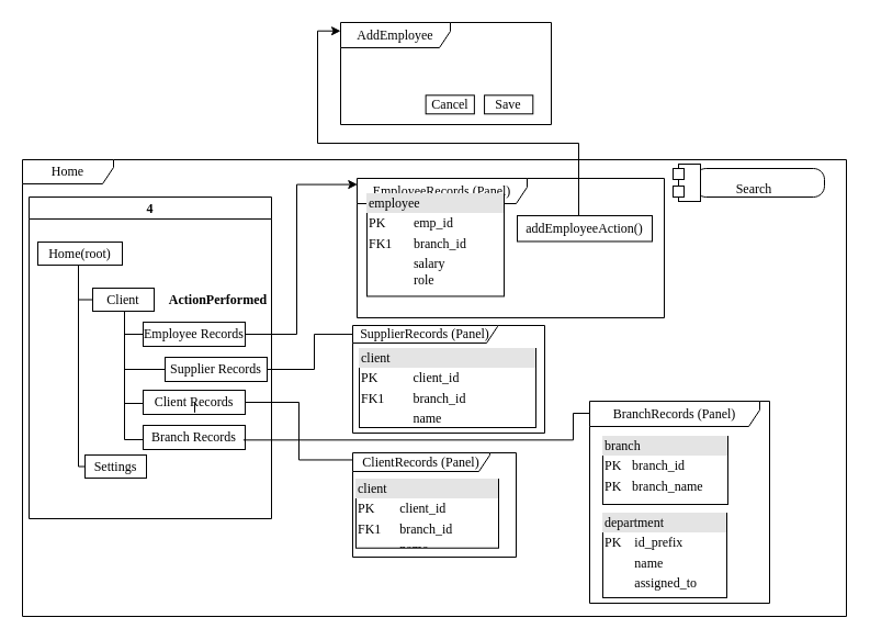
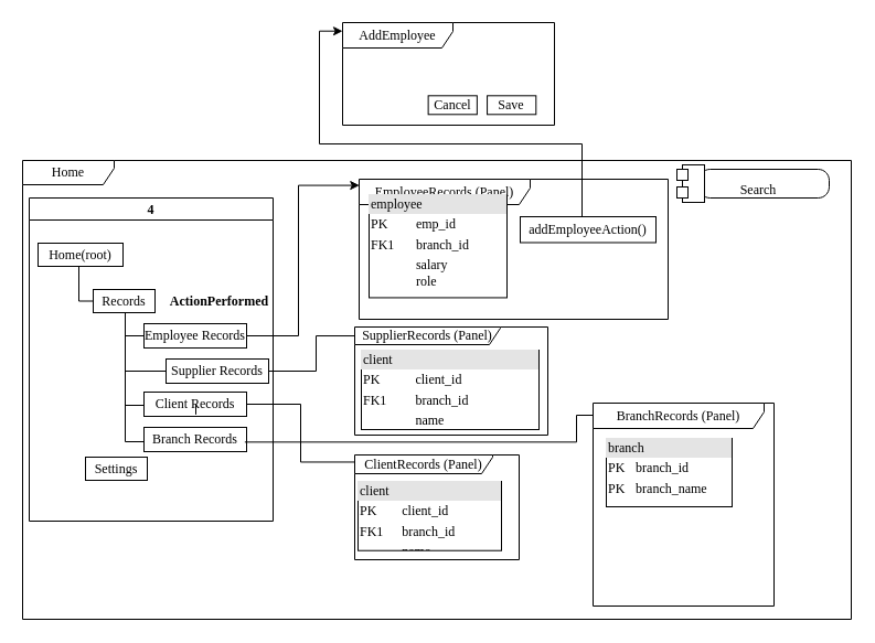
  <mxCell id="0" />
  <mxCell id="1" parent="0" />
  <mxCell id="2" value="Home" style="shape=umlFrame;whiteSpace=wrap;html=1;pointerEvents=0;width=83;height=22;fontFamily=Times New Roman;movable=1;resizable=1;rotatable=1;deletable=1;editable=1;locked=0;connectable=1;" vertex="1" parent="1"><mxGeometry x="20" y="145" width="751" height="416" as="geometry" /></mxCell>
  <mxCell id="3" value="" style="group;fontFamily=Times New Roman;movable=1;resizable=1;rotatable=1;deletable=1;editable=1;locked=0;connectable=1;" vertex="1" connectable="0" parent="1"><mxGeometry x="310" y="20" width="192" height="93" as="geometry" /></mxCell>
  <mxCell id="4" value="AddEmployee" style="shape=umlFrame;whiteSpace=wrap;html=1;pointerEvents=0;width=100;height=23;fontFamily=Times New Roman;movable=1;resizable=1;rotatable=1;deletable=1;editable=1;locked=0;connectable=1;" vertex="1" parent="3"><mxGeometry width="192" height="93" as="geometry" /></mxCell>
  <mxCell id="5" value="Save" style="html=1;whiteSpace=wrap;fontFamily=Times New Roman;movable=1;resizable=1;rotatable=1;deletable=1;editable=1;locked=0;connectable=1;" vertex="1" parent="3"><mxGeometry x="131.061" y="66.313" width="44.243" height="16.983" as="geometry" /></mxCell>
  <mxCell id="6" value="Cancel" style="html=1;whiteSpace=wrap;fontFamily=Times New Roman;movable=1;resizable=1;rotatable=1;deletable=1;editable=1;locked=0;connectable=1;" vertex="1" parent="3"><mxGeometry x="77.635" y="66.313" width="44.243" height="16.983" as="geometry" /></mxCell>
  <mxCell id="7" value="4" style="swimlane;startSize=20;horizontal=1;containerType=tree;fontFamily=Times New Roman;movable=1;resizable=1;rotatable=1;deletable=1;editable=1;locked=0;connectable=1;" vertex="1" parent="1"><mxGeometry x="26" y="179" width="221" height="293" as="geometry" /></mxCell>
  <mxCell id="8" value="" style="edgeStyle=elbowEdgeStyle;elbow=vertical;sourcePerimeterSpacing=0;targetPerimeterSpacing=0;startArrow=none;endArrow=none;rounded=0;curved=0;fontFamily=Times New Roman;entryX=0;entryY=0.5;entryDx=0;entryDy=0;movable=1;resizable=1;rotatable=1;deletable=1;editable=1;locked=0;connectable=1;" edge="1" parent="7" source="9" target="10"><mxGeometry relative="1" as="geometry"><Array as="points"><mxPoint x="87" y="125" /></Array></mxGeometry></mxCell>
- <mxCell id="9" value="Client" style="whiteSpace=wrap;html=1;treeFolding=1;treeMoving=1;newEdgeStyle={&quot;edgeStyle&quot;:&quot;elbowEdgeStyle&quot;,&quot;startArrow&quot;:&quot;none&quot;,&quot;endArrow&quot;:&quot;none&quot;};fontFamily=Times New Roman;movable=1;resizable=1;rotatable=1;deletable=1;editable=1;locked=0;connectable=1;" vertex="1" parent="7"><mxGeometry x="58" y="83" width="56" height="21" as="geometry" /></mxCell>
+ <mxCell id="9" value="Records" style="whiteSpace=wrap;html=1;treeFolding=1;treeMoving=1;newEdgeStyle={&quot;edgeStyle&quot;:&quot;elbowEdgeStyle&quot;,&quot;startArrow&quot;:&quot;none&quot;,&quot;endArrow&quot;:&quot;none&quot;};fontFamily=Times New Roman;movable=1;resizable=1;rotatable=1;deletable=1;editable=1;locked=0;connectable=1;" vertex="1" parent="7"><mxGeometry x="58" y="83" width="56" height="21" as="geometry" /></mxCell>
  <mxCell id="10" value="Employee Records" style="whiteSpace=wrap;html=1;treeFolding=1;treeMoving=1;newEdgeStyle={&quot;edgeStyle&quot;:&quot;elbowEdgeStyle&quot;,&quot;startArrow&quot;:&quot;none&quot;,&quot;endArrow&quot;:&quot;none&quot;};fontFamily=Times New Roman;movable=1;resizable=1;rotatable=1;deletable=1;editable=1;locked=0;connectable=1;" vertex="1" parent="7"><mxGeometry x="104" y="114" width="93" height="22" as="geometry" /></mxCell>
  <mxCell id="11" value="Supplier Records" style="whiteSpace=wrap;html=1;treeFolding=1;treeMoving=1;newEdgeStyle={&quot;edgeStyle&quot;:&quot;elbowEdgeStyle&quot;,&quot;startArrow&quot;:&quot;none&quot;,&quot;endArrow&quot;:&quot;none&quot;};fontFamily=Times New Roman;movable=1;resizable=1;rotatable=1;deletable=1;editable=1;locked=0;connectable=1;" vertex="1" parent="7"><mxGeometry x="124" y="146" width="93" height="22" as="geometry" /></mxCell>
  <mxCell id="12" value="" style="edgeStyle=elbowEdgeStyle;elbow=vertical;sourcePerimeterSpacing=0;targetPerimeterSpacing=0;startArrow=none;endArrow=none;rounded=0;curved=0;fontFamily=Times New Roman;entryX=0;entryY=0.5;entryDx=0;entryDy=0;movable=1;resizable=1;rotatable=1;deletable=1;editable=1;locked=0;connectable=1;" edge="1" parent="7" source="9" target="11"><mxGeometry relative="1" as="geometry"><mxPoint x="87" y="91" as="sourcePoint" /><mxPoint x="114" y="130" as="targetPoint" /><Array as="points"><mxPoint x="87" y="157" /></Array></mxGeometry></mxCell>
  <mxCell id="13" value="Client Records" style="whiteSpace=wrap;html=1;treeFolding=1;treeMoving=1;newEdgeStyle={&quot;edgeStyle&quot;:&quot;elbowEdgeStyle&quot;,&quot;startArrow&quot;:&quot;none&quot;,&quot;endArrow&quot;:&quot;none&quot;};fontFamily=Times New Roman;movable=1;resizable=1;rotatable=1;deletable=1;editable=1;locked=0;connectable=1;" vertex="1" parent="7"><mxGeometry x="104" y="176" width="93" height="22" as="geometry" /></mxCell>
  <mxCell id="14" value="" style="edgeStyle=elbowEdgeStyle;elbow=vertical;sourcePerimeterSpacing=0;targetPerimeterSpacing=0;startArrow=none;endArrow=none;rounded=0;curved=0;fontFamily=Times New Roman;entryX=0;entryY=0.5;entryDx=0;entryDy=0;movable=1;resizable=1;rotatable=1;deletable=1;editable=1;locked=0;connectable=1;" edge="1" parent="7" source="9" target="13"><mxGeometry relative="1" as="geometry"><mxPoint x="87" y="91" as="sourcePoint" /><mxPoint x="114" y="175" as="targetPoint" /><Array as="points"><mxPoint x="87" y="188" /></Array></mxGeometry></mxCell>
  <mxCell id="15" value="Branch Records" style="whiteSpace=wrap;html=1;treeFolding=1;treeMoving=1;newEdgeStyle={&quot;edgeStyle&quot;:&quot;elbowEdgeStyle&quot;,&quot;startArrow&quot;:&quot;none&quot;,&quot;endArrow&quot;:&quot;none&quot;};fontFamily=Times New Roman;movable=1;resizable=1;rotatable=1;deletable=1;editable=1;locked=0;connectable=1;" vertex="1" parent="7"><mxGeometry x="104" y="208" width="93" height="22" as="geometry" /></mxCell>
  <mxCell id="16" value="" style="edgeStyle=elbowEdgeStyle;elbow=vertical;sourcePerimeterSpacing=0;targetPerimeterSpacing=0;startArrow=none;endArrow=none;rounded=0;curved=0;fontFamily=Times New Roman;entryX=0;entryY=0.5;entryDx=0;entryDy=0;movable=1;resizable=1;rotatable=1;deletable=1;editable=1;locked=0;connectable=1;" edge="1" parent="7" source="9" target="15"><mxGeometry relative="1" as="geometry"><mxPoint x="87" y="91" as="sourcePoint" /><mxPoint x="114" y="216" as="targetPoint" /><Array as="points"><mxPoint x="87" y="221" /></Array></mxGeometry></mxCell>
  <mxCell id="17" style="edgeStyle=elbowEdgeStyle;rounded=0;orthogonalLoop=1;jettySize=auto;html=1;startArrow=none;endArrow=none;entryX=0;entryY=0.5;entryDx=0;entryDy=0;exitX=0.5;exitY=1;exitDx=0;exitDy=0;movable=1;resizable=1;rotatable=1;deletable=1;editable=1;locked=0;connectable=1;" edge="1" parent="7" source="18" target="9"><mxGeometry relative="1" as="geometry"><Array as="points"><mxPoint x="45" y="73" /></Array></mxGeometry></mxCell>
  <mxCell id="18" value="Home(root)" style="whiteSpace=wrap;html=1;treeFolding=1;treeMoving=1;newEdgeStyle={&quot;edgeStyle&quot;:&quot;elbowEdgeStyle&quot;,&quot;startArrow&quot;:&quot;none&quot;,&quot;endArrow&quot;:&quot;none&quot;};fontFamily=Times New Roman;movable=1;resizable=1;rotatable=1;deletable=1;editable=1;locked=0;connectable=1;" vertex="1" parent="7"><mxGeometry x="8" y="41" width="77" height="21" as="geometry" /></mxCell>
  <mxCell id="19" value="Settings" style="whiteSpace=wrap;html=1;treeFolding=1;treeMoving=1;newEdgeStyle={&quot;edgeStyle&quot;:&quot;elbowEdgeStyle&quot;,&quot;startArrow&quot;:&quot;none&quot;,&quot;endArrow&quot;:&quot;none&quot;};fontFamily=Times New Roman;movable=1;resizable=1;rotatable=1;deletable=1;editable=1;locked=0;connectable=1;" vertex="1" parent="7"><mxGeometry x="51" y="235" width="56" height="21" as="geometry" /></mxCell>
- <mxCell id="20" style="edgeStyle=elbowEdgeStyle;rounded=0;orthogonalLoop=1;jettySize=auto;html=1;startArrow=none;endArrow=none;entryX=0;entryY=0.5;entryDx=0;entryDy=0;exitX=0.5;exitY=1;exitDx=0;exitDy=0;movable=1;resizable=1;rotatable=1;deletable=1;editable=1;locked=0;connectable=1;" edge="1" parent="7" source="18" target="19"><mxGeometry relative="1" as="geometry"><mxPoint x="47" y="56" as="sourcePoint" /><mxPoint x="58" y="94" as="targetPoint" /><Array as="points"><mxPoint x="45" y="73" /></Array></mxGeometry></mxCell>
  <mxCell id="21" value="&lt;b&gt;&lt;font face=&quot;Times New Roman&quot;&gt;ActionPerformed&lt;/font&gt;&lt;/b&gt;" style="text;html=1;align=center;verticalAlign=middle;resizable=0;points=[];autosize=1;strokeColor=none;fillColor=none;" vertex="1" parent="7"><mxGeometry x="118" y="80.5" width="107" height="26" as="geometry" /></mxCell>
  <mxCell id="22" value="&lt;font face=&quot;Times New Roman&quot;&gt;Search&lt;/font&gt;" style="shape=mxgraph.uml25.actionParams;html=1;align=center;verticalAlign=top;absoluteArcSize=1;arcSize=10;dashed=0;spacingLeft=10;spacingTop=5;whiteSpace=wrap;" vertex="1" parent="1"><mxGeometry x="613" y="153" width="138" height="26" as="geometry" /></mxCell>
  <mxCell id="23" style="edgeStyle=orthogonalEdgeStyle;rounded=0;orthogonalLoop=1;jettySize=auto;html=1;entryX=0;entryY=0.083;entryDx=0;entryDy=0;entryPerimeter=0;exitX=0.5;exitY=0;exitDx=0;exitDy=0;" edge="1" parent="1" source="33" target="3"><mxGeometry relative="1" as="geometry"><Array as="points"><mxPoint x="533" y="202" /><mxPoint x="527" y="202" /><mxPoint x="527" y="130" /><mxPoint x="289" y="130" /><mxPoint x="289" y="28" /></Array></mxGeometry></mxCell>
  <mxCell id="24" style="edgeStyle=elbowEdgeStyle;rounded=0;orthogonalLoop=1;jettySize=auto;html=1;startArrow=none;endArrow=classic;endFill=1;entryX=0.001;entryY=0.044;entryDx=0;entryDy=0;entryPerimeter=0;" edge="1" parent="1" source="10" target="32"><mxGeometry relative="1" as="geometry"><mxPoint x="285" y="182" as="targetPoint" /><Array as="points"><mxPoint x="270" y="237" /></Array></mxGeometry></mxCell>
  <mxCell id="25" style="edgeStyle=elbowEdgeStyle;rounded=0;orthogonalLoop=1;jettySize=auto;html=1;startArrow=none;endArrow=none;entryX=0.01;entryY=0.082;entryDx=0;entryDy=0;entryPerimeter=0;" edge="1" parent="1" source="11" target="28"><mxGeometry relative="1" as="geometry"><Array as="points"><mxPoint x="286" y="322" /></Array></mxGeometry></mxCell>
  <mxCell id="26" style="edgeStyle=elbowEdgeStyle;rounded=0;orthogonalLoop=1;jettySize=auto;html=1;startArrow=none;endArrow=none;" edge="1" parent="1" source="13" target="2"><mxGeometry relative="1" as="geometry" /></mxCell>
  <mxCell id="27" value="" style="group" vertex="1" connectable="0" parent="1"><mxGeometry x="321" y="296" width="175" height="98" as="geometry" /></mxCell>
  <mxCell id="28" value="SupplierRecords (Panel)" style="shape=umlFrame;whiteSpace=wrap;html=1;pointerEvents=0;width=132;height=16;fontFamily=Times New Roman;movable=1;resizable=1;rotatable=1;deletable=1;editable=1;locked=0;connectable=1;" vertex="1" parent="27"><mxGeometry width="175" height="98" as="geometry" /></mxCell>
  <mxCell id="29" value="&lt;div style=&quot;box-sizing:border-box;width:100%;background:#e4e4e4;padding:2px;&quot;&gt;client&lt;/div&gt;&lt;table cellspacing=&quot;0&quot; cellpadding=&quot;2&quot; style=&quot;width:100%;font-size:1em;&quot;&gt;&lt;tbody&gt;&lt;tr&gt;&lt;td&gt;PK&lt;/td&gt;&lt;td&gt;client_id&lt;/td&gt;&lt;/tr&gt;&lt;tr&gt;&lt;td&gt;FK1&lt;/td&gt;&lt;td&gt;branch_id&lt;/td&gt;&lt;/tr&gt;&lt;tr&gt;&lt;td&gt;&lt;/td&gt;&lt;td&gt;name&lt;br&gt;assigned_to&lt;br&gt;&lt;/td&gt;&lt;/tr&gt;&lt;/tbody&gt;&lt;/table&gt;" style="verticalAlign=top;align=left;overflow=fill;html=1;whiteSpace=wrap;fontFamily=Times New Roman;" vertex="1" parent="27"><mxGeometry x="6" y="21" width="161" height="72" as="geometry" /></mxCell>
  <mxCell id="30" style="edgeStyle=elbowEdgeStyle;rounded=0;orthogonalLoop=1;jettySize=auto;html=1;startArrow=none;endArrow=none;entryX=0.004;entryY=0.068;entryDx=0;entryDy=0;entryPerimeter=0;" edge="1" parent="1" source="13" target="40"><mxGeometry relative="1" as="geometry" /></mxCell>
  <mxCell id="31" style="edgeStyle=elbowEdgeStyle;rounded=0;orthogonalLoop=1;jettySize=auto;html=1;startArrow=none;endArrow=none;exitX=1;exitY=0.5;exitDx=0;exitDy=0;entryX=0.01;entryY=0.047;entryDx=0;entryDy=0;entryPerimeter=0;" edge="1" parent="1"><mxGeometry relative="1" as="geometry"><mxPoint x="221.36" y="400.35" as="sourcePoint" /><mxPoint x="537" y="375.998" as="targetPoint" /><Array as="points"><mxPoint x="522" y="389" /></Array></mxGeometry></mxCell>
  <mxCell id="32" value="EmployeeRecords (Panel)" style="shape=umlFrame;whiteSpace=wrap;html=1;pointerEvents=0;width=155;height=23;fontFamily=Times New Roman;movable=1;resizable=1;rotatable=1;deletable=1;editable=1;locked=0;connectable=1;" vertex="1" parent="1"><mxGeometry x="325" y="162" width="280" height="127" as="geometry" /></mxCell>
  <mxCell id="33" value="addEmployeeAction()" style="html=1;whiteSpace=wrap;fontFamily=Times New Roman;" vertex="1" parent="1"><mxGeometry x="471" y="195.998" width="123" height="23.476" as="geometry" /></mxCell>
  <mxCell id="34" value="&lt;div style=&quot;box-sizing:border-box;width:100%;background:#e4e4e4;padding:2px;&quot;&gt;employee&lt;/div&gt;&lt;table cellspacing=&quot;0&quot; cellpadding=&quot;2&quot; style=&quot;width:100%;font-size:1em;&quot;&gt;&lt;tbody&gt;&lt;tr&gt;&lt;td&gt;PK&lt;/td&gt;&lt;td&gt;emp_id&lt;/td&gt;&lt;/tr&gt;&lt;tr&gt;&lt;td&gt;FK1&lt;/td&gt;&lt;td&gt;branch_id&lt;/td&gt;&lt;/tr&gt;&lt;tr&gt;&lt;td&gt;&lt;/td&gt;&lt;td&gt;salary&lt;br&gt;role&lt;br&gt;&lt;br&gt;&lt;/td&gt;&lt;/tr&gt;&lt;/tbody&gt;&lt;/table&gt;" style="verticalAlign=top;align=left;overflow=fill;html=1;whiteSpace=wrap;fontFamily=Times New Roman;" vertex="1" parent="1"><mxGeometry x="334" y="176.46" width="125" height="92.98" as="geometry" /></mxCell>
  <mxCell id="35" value="" style="group" vertex="1" connectable="0" parent="1"><mxGeometry x="537" y="365" width="164" height="184" as="geometry" /></mxCell>
  <mxCell id="36" value="BranchRecords (Panel)" style="shape=umlFrame;whiteSpace=wrap;html=1;pointerEvents=0;width=155;height=23;fontFamily=Times New Roman;movable=1;resizable=1;rotatable=1;deletable=1;editable=1;locked=0;connectable=1;" vertex="1" parent="35"><mxGeometry width="164" height="184" as="geometry" /></mxCell>
  <mxCell id="37" value="&lt;div style=&quot;box-sizing:border-box;width:100%;background:#e4e4e4;padding:2px;&quot;&gt;branch&lt;/div&gt;&lt;table cellspacing=&quot;0&quot; cellpadding=&quot;2&quot; style=&quot;width:100%;font-size:1em;&quot;&gt;&lt;tbody&gt;&lt;tr&gt;&lt;td&gt;PK&lt;/td&gt;&lt;td&gt;branch_id&lt;/td&gt;&lt;/tr&gt;&lt;tr&gt;&lt;td&gt;PK&lt;/td&gt;&lt;td&gt;branch_name&lt;/td&gt;&lt;/tr&gt;&lt;tr&gt;&lt;td&gt;&lt;/td&gt;&lt;td&gt;&lt;br&gt;&lt;/td&gt;&lt;/tr&gt;&lt;/tbody&gt;&lt;/table&gt;" style="verticalAlign=top;align=left;overflow=fill;html=1;whiteSpace=wrap;fontFamily=Times New Roman;" vertex="1" parent="35"><mxGeometry x="12" y="32" width="114" height="62" as="geometry" /></mxCell>
- <mxCell id="38" value="&lt;div style=&quot;box-sizing:border-box;width:100%;background:#e4e4e4;padding:2px;&quot;&gt;department&lt;/div&gt;&lt;table cellspacing=&quot;0&quot; cellpadding=&quot;2&quot; style=&quot;width:100%;font-size:1em;&quot;&gt;&lt;tbody&gt;&lt;tr&gt;&lt;td&gt;PK&lt;/td&gt;&lt;td&gt;id_prefix&lt;/td&gt;&lt;/tr&gt;&lt;tr&gt;&lt;td&gt;&lt;br&gt;&lt;/td&gt;&lt;td&gt;name&lt;/td&gt;&lt;/tr&gt;&lt;tr&gt;&lt;td&gt;&lt;/td&gt;&lt;td&gt;assigned_to&lt;br&gt;&lt;/td&gt;&lt;/tr&gt;&lt;/tbody&gt;&lt;/table&gt;" style="verticalAlign=top;align=left;overflow=fill;html=1;whiteSpace=wrap;fontFamily=Times New Roman;" vertex="1" parent="35"><mxGeometry x="12" y="102" width="113" height="77" as="geometry" /></mxCell>
  <mxCell id="39" value="" style="group" vertex="1" connectable="0" parent="1"><mxGeometry x="321" y="412" width="149" height="95" as="geometry" /></mxCell>
  <mxCell id="40" value="ClientRecords (Panel)" style="shape=umlFrame;whiteSpace=wrap;html=1;pointerEvents=0;width=125;height=17;fontFamily=Times New Roman;movable=1;resizable=1;rotatable=1;deletable=1;editable=1;locked=0;connectable=1;" vertex="1" parent="39"><mxGeometry width="149" height="95" as="geometry" /></mxCell>
  <mxCell id="41" value="&lt;div style=&quot;box-sizing:border-box;width:100%;background:#e4e4e4;padding:2px;&quot;&gt;client&lt;/div&gt;&lt;table cellspacing=&quot;0&quot; cellpadding=&quot;2&quot; style=&quot;width:100%;font-size:1em;&quot;&gt;&lt;tbody&gt;&lt;tr&gt;&lt;td&gt;PK&lt;/td&gt;&lt;td&gt;client_id&lt;/td&gt;&lt;/tr&gt;&lt;tr&gt;&lt;td&gt;FK1&lt;/td&gt;&lt;td&gt;branch_id&lt;/td&gt;&lt;/tr&gt;&lt;tr&gt;&lt;td&gt;&lt;/td&gt;&lt;td&gt;name&lt;br&gt;assigned_to&lt;br&gt;&lt;/td&gt;&lt;/tr&gt;&lt;/tbody&gt;&lt;/table&gt;" style="verticalAlign=top;align=left;overflow=fill;html=1;whiteSpace=wrap;fontFamily=Times New Roman;" vertex="1" parent="39"><mxGeometry x="3" y="24" width="130" height="62.73" as="geometry" /></mxCell>
